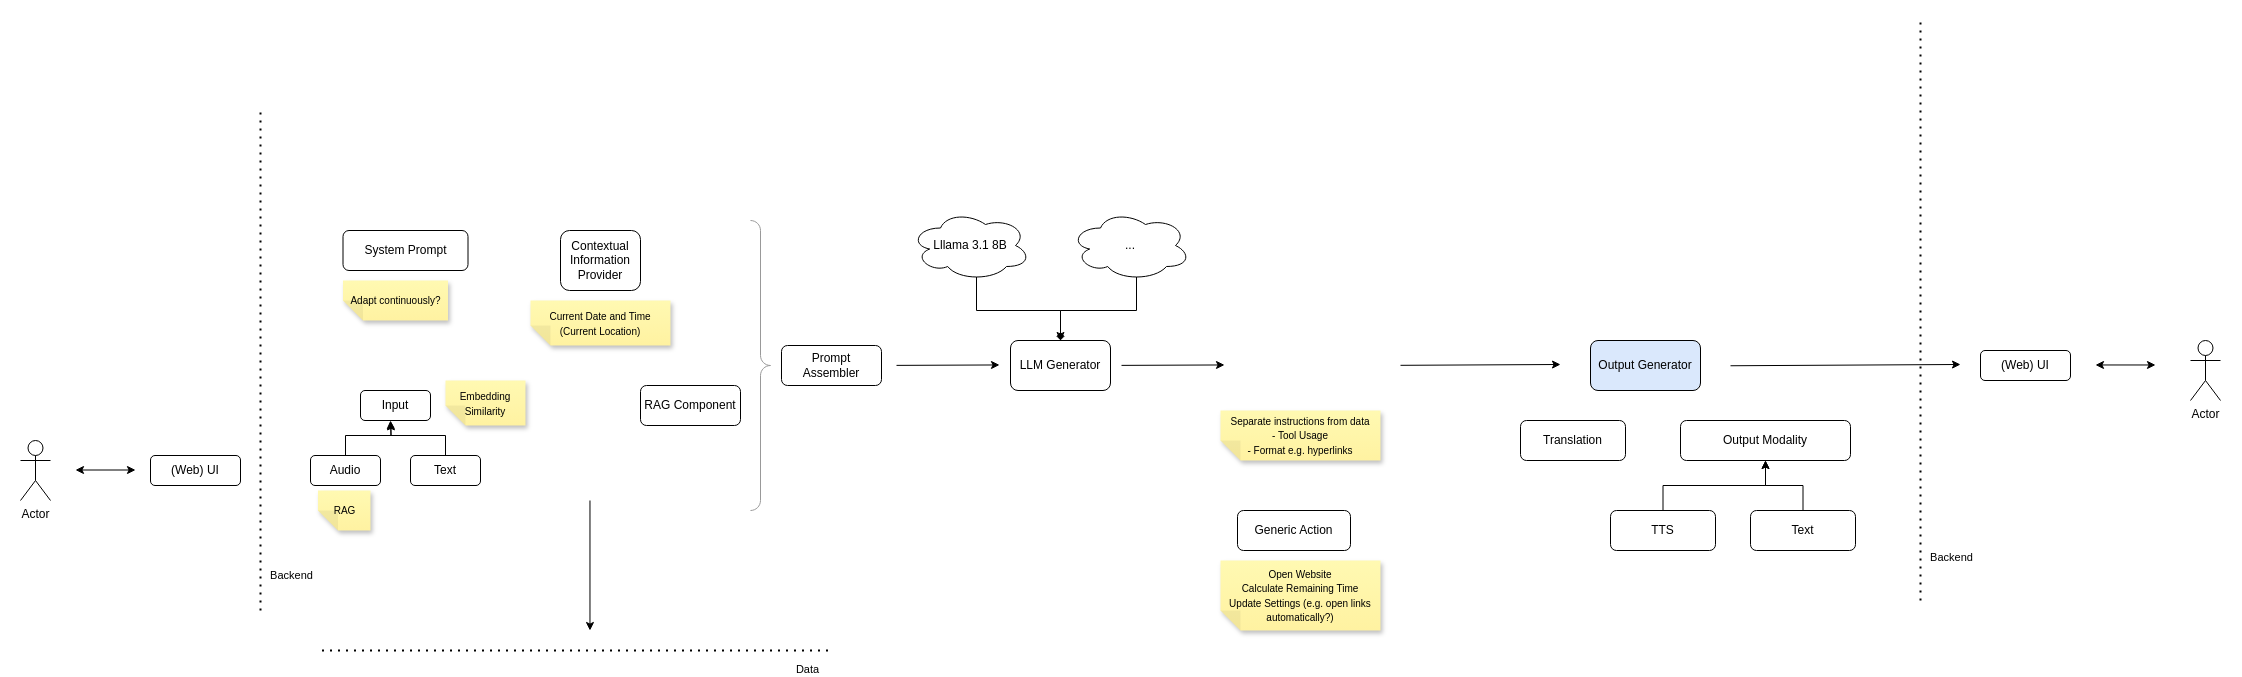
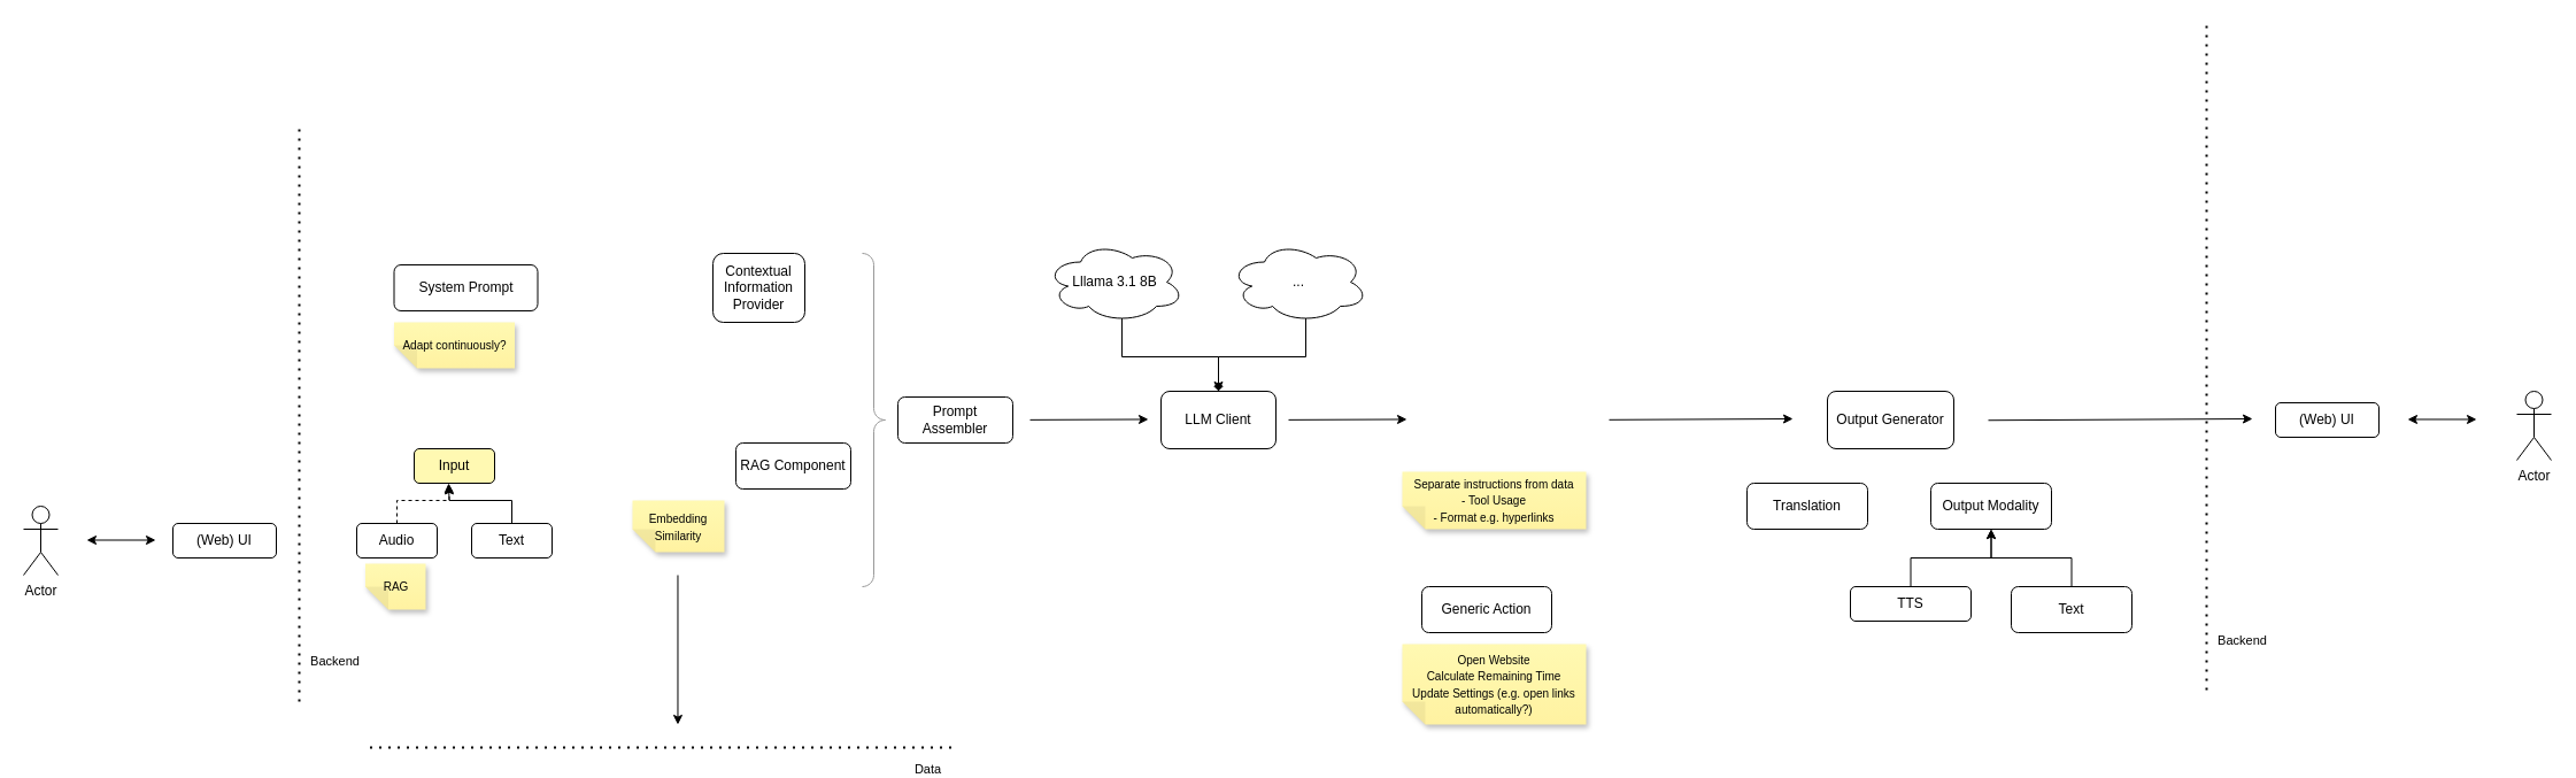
  <mxCell id="0" />
  <mxCell id="1" parent="0" />
  <mxCell id="2" value="Actor" style="shape=umlActor;verticalLabelPosition=bottom;verticalAlign=top;html=1;outlineConnect=0;" vertex="1" parent="1"><mxGeometry x="20" y="440" width="30" height="60" as="geometry" /></mxCell>
  <mxCell id="3" value="" style="endArrow=classic;startArrow=classic;html=1;rounded=0;" edge="1" parent="1"><mxGeometry width="50" height="50" relative="1" as="geometry"><mxPoint x="75" y="469.5" as="sourcePoint" /><mxPoint x="135" y="469.5" as="targetPoint" /></mxGeometry></mxCell>
  <mxCell id="4" value="(Web)&amp;nbsp;&lt;span style=&quot;background-color: transparent; color: light-dark(rgb(0, 0, 0), rgb(255, 255, 255));&quot;&gt;UI&lt;/span&gt;" style="rounded=1;whiteSpace=wrap;html=1;" vertex="1" parent="1"><mxGeometry x="150" y="455" width="90" height="30" as="geometry" /></mxCell>
  <mxCell id="5" value="" style="endArrow=none;dashed=1;html=1;dashPattern=1 3;strokeWidth=2;rounded=0;" edge="1" parent="1"><mxGeometry width="50" height="50" relative="1" as="geometry"><mxPoint x="260" y="610" as="sourcePoint" /><mxPoint x="260" y="110" as="targetPoint" /></mxGeometry></mxCell>
  <mxCell id="6" value="Backend" style="edgeLabel;html=1;align=center;verticalAlign=middle;resizable=0;points=[];" vertex="1" connectable="0" parent="5"><mxGeometry x="-0.792" y="2" relative="1" as="geometry"><mxPoint x="32" y="16" as="offset" /></mxGeometry></mxCell>
- <mxCell id="7" value="Input" style="rounded=1;whiteSpace=wrap;html=1;" vertex="1" parent="1"><mxGeometry x="360" y="390" width="70" height="30" as="geometry" /></mxCell>
+ <mxCell id="7" value="Input" style="rounded=1;whiteSpace=wrap;html=1;fillColor=#fff9b2;" vertex="1" parent="1"><mxGeometry x="360" y="390" width="70" height="30" as="geometry" /></mxCell>
  <mxCell id="8" value="Audio" style="rounded=1;whiteSpace=wrap;html=1;" vertex="1" parent="1"><mxGeometry x="310" y="455" width="70" height="30" as="geometry" /></mxCell>
  <mxCell id="9" style="edgeStyle=orthogonalEdgeStyle;rounded=0;orthogonalLoop=1;jettySize=auto;html=1;exitX=0.5;exitY=0;exitDx=0;exitDy=0;" edge="1" parent="1" source="10"><mxGeometry relative="1" as="geometry"><mxPoint x="390" y="420" as="targetPoint" /></mxGeometry></mxCell>
  <mxCell id="10" value="Text" style="rounded=1;whiteSpace=wrap;html=1;" vertex="1" parent="1"><mxGeometry x="410" y="455" width="70" height="30" as="geometry" /></mxCell>
  <mxCell id="11" value="&lt;font style=&quot;font-size: 10px;&quot;&gt;RAG&lt;/font&gt;" style="shape=note;whiteSpace=wrap;html=1;backgroundOutline=1;fontColor=#000000;darkOpacity=0.05;fillColor=#FFF9B2;strokeColor=none;fillStyle=solid;direction=west;gradientDirection=north;gradientColor=#FFF2A1;shadow=1;size=20;pointerEvents=1;" vertex="1" parent="1"><mxGeometry x="317.5" y="490" width="52.5" height="40" as="geometry" /></mxCell>
  <mxCell id="12" value="Prompt Assembler" style="rounded=1;whiteSpace=wrap;html=1;" vertex="1" parent="1"><mxGeometry x="781" y="345" width="100" height="40" as="geometry" /></mxCell>
  <mxCell id="13" value="RAG Component" style="rounded=1;whiteSpace=wrap;html=1;" vertex="1" parent="1"><mxGeometry x="640" y="385" width="100" height="40" as="geometry" /></mxCell>
- <mxCell id="14" style="edgeStyle=orthogonalEdgeStyle;rounded=0;orthogonalLoop=1;jettySize=auto;html=1;exitX=0.5;exitY=0;exitDx=0;exitDy=0;entryX=0.435;entryY=1.044;entryDx=0;entryDy=0;entryPerimeter=0;" edge="1" parent="1" source="8" target="7"><mxGeometry relative="1" as="geometry" /></mxCell>
- <mxCell id="15" value="&lt;font style=&quot;font-size: 10px;&quot;&gt;Embedding&lt;/font&gt;&lt;div&gt;&lt;font style=&quot;font-size: 10px;&quot;&gt;Similarity&lt;/font&gt;&lt;/div&gt;" style="shape=note;whiteSpace=wrap;html=1;backgroundOutline=1;fontColor=#000000;darkOpacity=0.05;fillColor=#FFF9B2;strokeColor=none;fillStyle=solid;direction=west;gradientDirection=north;gradientColor=#FFF2A1;shadow=1;size=20;pointerEvents=1;" vertex="1" parent="1"><mxGeometry x="445" y="380" width="80" height="45" as="geometry" /></mxCell>
+ <mxCell id="14" style="edgeStyle=orthogonalEdgeStyle;rounded=0;orthogonalLoop=1;jettySize=auto;html=1;exitX=0.5;exitY=0;exitDx=0;exitDy=0;entryX=0.435;entryY=1.044;entryDx=0;entryDy=0;entryPerimeter=0;dashed=1;" edge="1" parent="1" source="8" target="7"><mxGeometry relative="1" as="geometry" /></mxCell>
+ <mxCell id="15" value="&lt;font style=&quot;font-size: 10px;&quot;&gt;Embedding&lt;/font&gt;&lt;div&gt;&lt;font style=&quot;font-size: 10px;&quot;&gt;Similarity&lt;/font&gt;&lt;/div&gt;" style="shape=note;whiteSpace=wrap;html=1;backgroundOutline=1;fontColor=#000000;darkOpacity=0.05;fillColor=#FFF9B2;strokeColor=none;fillStyle=solid;direction=west;gradientDirection=north;gradientColor=#FFF2A1;shadow=1;size=20;pointerEvents=1;" vertex="1" parent="1"><mxGeometry x="550" y="435" width="80" height="45" as="geometry" /></mxCell>
  <mxCell id="16" value="" style="endArrow=classic;html=1;rounded=0;" edge="1" parent="1"><mxGeometry width="50" height="50" relative="1" as="geometry"><mxPoint x="589.47" y="500" as="sourcePoint" /><mxPoint x="589.47" y="630" as="targetPoint" /></mxGeometry></mxCell>
- <mxCell id="17" value="Contextual Information&lt;div&gt;Provider&lt;/div&gt;" style="rounded=1;whiteSpace=wrap;html=1;" vertex="1" parent="1"><mxGeometry x="560" y="230" width="80" height="60" as="geometry" /></mxCell>
- <mxCell id="18" value="&lt;font style=&quot;font-size: 10px;&quot;&gt;Current Date and Time&lt;/font&gt;&lt;div&gt;&lt;font style=&quot;font-size: 10px;&quot;&gt;(Current Location)&lt;/font&gt;&lt;/div&gt;" style="shape=note;whiteSpace=wrap;html=1;backgroundOutline=1;fontColor=#000000;darkOpacity=0.05;fillColor=#FFF9B2;strokeColor=none;fillStyle=solid;direction=west;gradientDirection=north;gradientColor=#FFF2A1;shadow=1;size=20;pointerEvents=1;" vertex="1" parent="1"><mxGeometry x="530" y="300" width="140" height="45" as="geometry" /></mxCell>
+ <mxCell id="17" value="Contextual Information&lt;div&gt;Provider&lt;/div&gt;" style="rounded=1;whiteSpace=wrap;html=1;" vertex="1" parent="1"><mxGeometry x="620" y="220" width="80" height="60" as="geometry" /></mxCell>
  <mxCell id="19" value="System Prompt" style="rounded=1;whiteSpace=wrap;html=1;" vertex="1" parent="1"><mxGeometry x="342.5" y="230" width="125" height="40" as="geometry" /></mxCell>
  <mxCell id="20" value="" style="labelPosition=right;align=left;strokeWidth=1;shape=mxgraph.mockup.markup.curlyBrace;html=1;shadow=0;dashed=0;strokeColor=#999999;direction=north;rotation=-180;" vertex="1" parent="1"><mxGeometry x="750" y="220" width="20" height="290" as="geometry" /></mxCell>
  <mxCell id="21" value="&lt;font size=&quot;1&quot;&gt;Adapt continuously?&lt;/font&gt;" style="shape=note;whiteSpace=wrap;html=1;backgroundOutline=1;fontColor=#000000;darkOpacity=0.05;fillColor=#FFF9B2;strokeColor=none;fillStyle=solid;direction=west;gradientDirection=north;gradientColor=#FFF2A1;shadow=1;size=20;pointerEvents=1;" vertex="1" parent="1"><mxGeometry x="342.5" width="105" height="40" as="geometry" y="280" /></mxCell>
  <mxCell id="22" value="" style="endArrow=none;dashed=1;html=1;dashPattern=1 3;strokeWidth=2;rounded=0;" edge="1" parent="1"><mxGeometry width="50" height="50" relative="1" as="geometry"><mxPoint x="827.5" y="650" as="sourcePoint" /><mxPoint x="317.5" y="650" as="targetPoint" /></mxGeometry></mxCell>
  <mxCell id="23" value="Data" style="edgeLabel;html=1;align=center;verticalAlign=middle;resizable=0;points=[];" vertex="1" connectable="0" parent="22"><mxGeometry x="-0.792" y="2" relative="1" as="geometry"><mxPoint x="32" y="16" as="offset" /></mxGeometry></mxCell>
- <mxCell id="24" value="LLM Generator" style="rounded=1;whiteSpace=wrap;html=1;" vertex="1" parent="1"><mxGeometry x="1010" y="340" width="100" height="50" as="geometry" /></mxCell>
+ <mxCell id="24" value="LLM Client" style="rounded=1;whiteSpace=wrap;html=1;" vertex="1" parent="1"><mxGeometry x="1010" y="340" width="100" height="50" as="geometry" /></mxCell>
  <mxCell id="25" style="edgeStyle=orthogonalEdgeStyle;rounded=0;orthogonalLoop=1;jettySize=auto;html=1;exitX=0.55;exitY=0.95;exitDx=0;exitDy=0;exitPerimeter=0;endArrow=diamond;" edge="1" parent="1" source="26" target="24"><mxGeometry relative="1" as="geometry" /></mxCell>
  <mxCell id="26" value="Lllama 3.1 8B" style="ellipse;shape=cloud;whiteSpace=wrap;html=1;" vertex="1" parent="1"><mxGeometry x="910" y="210" width="120" height="70" as="geometry" /></mxCell>
  <mxCell id="27" style="edgeStyle=orthogonalEdgeStyle;rounded=0;orthogonalLoop=1;jettySize=auto;html=1;exitX=0.55;exitY=0.95;exitDx=0;exitDy=0;exitPerimeter=0;entryX=0.5;entryY=0;entryDx=0;entryDy=0;" edge="1" parent="1" source="28" target="24"><mxGeometry relative="1" as="geometry" /></mxCell>
  <mxCell id="28" value="..." style="ellipse;shape=cloud;whiteSpace=wrap;html=1;" vertex="1" parent="1"><mxGeometry x="1070" y="210" width="120" height="70" as="geometry" /></mxCell>
  <mxCell id="29" value="" style="endArrow=classic;html=1;rounded=0;" edge="1" parent="1"><mxGeometry width="50" height="50" relative="1" as="geometry"><mxPoint x="896" y="364.88" as="sourcePoint" /><mxPoint x="999" y="364.44" as="targetPoint" /></mxGeometry></mxCell>
  <mxCell id="30" value="" style="endArrow=classic;html=1;rounded=0;" edge="1" parent="1"><mxGeometry width="50" height="50" relative="1" as="geometry"><mxPoint x="1121" y="364.88" as="sourcePoint" /><mxPoint x="1224" y="364.44" as="targetPoint" /></mxGeometry></mxCell>
  <mxCell id="31" value="&lt;div&gt;&lt;span style=&quot;font-size: 10px;&quot;&gt;Separate instructions from data&lt;/span&gt;&lt;/div&gt;&lt;span style=&quot;font-size: 10px;&quot;&gt;- Tool Usage&lt;/span&gt;&lt;div&gt;&lt;span style=&quot;font-size: 10px;&quot;&gt;- Format e.g. hyperlinks&lt;/span&gt;&lt;/div&gt;" style="shape=note;whiteSpace=wrap;html=1;backgroundOutline=1;fontColor=#000000;darkOpacity=0.05;fillColor=#FFF9B2;strokeColor=none;fillStyle=solid;direction=west;gradientDirection=north;gradientColor=#FFF2A1;shadow=1;size=20;pointerEvents=1;" vertex="1" parent="1"><mxGeometry x="1220" y="410" width="160" height="50" as="geometry" /></mxCell>
  <mxCell id="32" value="Generic Action" style="rounded=1;whiteSpace=wrap;html=1;" vertex="1" parent="1"><mxGeometry x="1237" y="510" width="113" height="40" as="geometry" /></mxCell>
  <mxCell id="33" value="&lt;span style=&quot;font-size: 10px;&quot;&gt;Open Website&lt;/span&gt;&lt;div&gt;&lt;span style=&quot;font-size: 10px;&quot;&gt;Calculate Remaining Time&lt;/span&gt;&lt;/div&gt;&lt;div&gt;&lt;span style=&quot;font-size: 10px;&quot;&gt;Update Settings (e.g. open links automatically?)&lt;/span&gt;&lt;/div&gt;" style="shape=note;whiteSpace=wrap;html=1;backgroundOutline=1;fontColor=#000000;darkOpacity=0.05;fillColor=#FFF9B2;strokeColor=none;fillStyle=solid;direction=west;gradientDirection=north;gradientColor=#FFF2A1;shadow=1;size=20;pointerEvents=1;" vertex="1" parent="1"><mxGeometry x="1220" y="560" width="160" height="70" as="geometry" /></mxCell>
- <mxCell id="34" value="Output Generator" style="rounded=1;whiteSpace=wrap;html=1;fillColor=#dae8fc;" vertex="1" parent="1"><mxGeometry x="1590" y="340" width="110" height="50" as="geometry" /></mxCell>
+ <mxCell id="34" value="Output Generator" style="rounded=1;whiteSpace=wrap;html=1;" vertex="1" parent="1"><mxGeometry x="1590" y="340" width="110" height="50" as="geometry" /></mxCell>
  <mxCell id="35" value="Translation" style="rounded=1;whiteSpace=wrap;html=1;" vertex="1" parent="1"><mxGeometry x="1520" y="420" width="105" height="40" as="geometry" /></mxCell>
  <mxCell id="36" style="edgeStyle=orthogonalEdgeStyle;rounded=0;orthogonalLoop=1;jettySize=auto;html=1;exitX=0.5;exitY=0;exitDx=0;exitDy=0;entryX=0.5;entryY=1;entryDx=0;entryDy=0;" edge="1" parent="1" source="37" target="41"><mxGeometry relative="1" as="geometry" /></mxCell>
- <mxCell id="37" value="TTS" style="rounded=1;whiteSpace=wrap;html=1;" vertex="1" parent="1"><mxGeometry x="1610" y="510" width="105" height="40" as="geometry" /></mxCell>
+ <mxCell id="37" value="TTS" style="rounded=1;whiteSpace=wrap;html=1;" vertex="1" parent="1"><mxGeometry x="1610" y="510" width="105" height="30" as="geometry" /></mxCell>
  <mxCell id="38" style="edgeStyle=orthogonalEdgeStyle;rounded=0;orthogonalLoop=1;jettySize=auto;html=1;exitX=0.5;exitY=0;exitDx=0;exitDy=0;entryX=0.5;entryY=1;entryDx=0;entryDy=0;" edge="1" parent="1" source="39" target="41"><mxGeometry relative="1" as="geometry" /></mxCell>
  <mxCell id="39" value="Text" style="rounded=1;whiteSpace=wrap;html=1;" vertex="1" parent="1"><mxGeometry x="1750" y="510" width="105" height="40" as="geometry" /></mxCell>
  <mxCell id="40" value="" style="endArrow=classic;html=1;rounded=0;" edge="1" parent="1"><mxGeometry width="50" height="50" relative="1" as="geometry"><mxPoint x="1400" y="364.82" as="sourcePoint" /><mxPoint x="1560" y="364" as="targetPoint" /></mxGeometry></mxCell>
- <mxCell id="41" value="Output Modality" style="rounded=1;whiteSpace=wrap;html=1;" vertex="1" parent="1"><mxGeometry x="1680" y="420" width="170" height="40" as="geometry" /></mxCell>
+ <mxCell id="41" value="Output Modality" style="rounded=1;whiteSpace=wrap;html=1;" vertex="1" parent="1"><mxGeometry x="1680" y="420" width="105" height="40" as="geometry" /></mxCell>
  <mxCell id="42" value="Actor" style="shape=umlActor;verticalLabelPosition=bottom;verticalAlign=top;html=1;outlineConnect=0;" vertex="1" parent="1"><mxGeometry x="2190" y="340" width="30" height="60" as="geometry" /></mxCell>
  <mxCell id="43" value="" style="endArrow=classic;startArrow=classic;html=1;rounded=0;" edge="1" parent="1"><mxGeometry width="50" height="50" relative="1" as="geometry"><mxPoint x="2095" y="364.47" as="sourcePoint" /><mxPoint x="2155" y="364.47" as="targetPoint" /></mxGeometry></mxCell>
  <mxCell id="44" value="(Web)&amp;nbsp;&lt;span style=&quot;background-color: transparent; color: light-dark(rgb(0, 0, 0), rgb(255, 255, 255));&quot;&gt;UI&lt;/span&gt;" style="rounded=1;whiteSpace=wrap;html=1;" vertex="1" parent="1"><mxGeometry x="1980" y="350" width="90" height="30" as="geometry" /></mxCell>
  <mxCell id="45" value="" style="endArrow=none;dashed=1;html=1;dashPattern=1 3;strokeWidth=2;rounded=0;" edge="1" parent="1"><mxGeometry width="50" height="50" relative="1" as="geometry"><mxPoint x="1920" y="600" as="sourcePoint" /><mxPoint x="1920" y="20" as="targetPoint" /></mxGeometry></mxCell>
  <mxCell id="46" value="Backend" style="edgeLabel;html=1;align=center;verticalAlign=middle;resizable=0;points=[];" vertex="1" connectable="0" parent="45"><mxGeometry x="-0.792" y="2" relative="1" as="geometry"><mxPoint x="32" y="16" as="offset" /></mxGeometry></mxCell>
  <mxCell id="47" value="" style="endArrow=classic;html=1;rounded=0;" edge="1" parent="1"><mxGeometry width="50" height="50" relative="1" as="geometry"><mxPoint x="1730" y="365.26" as="sourcePoint" /><mxPoint x="1960" y="364" as="targetPoint" /></mxGeometry></mxCell>
